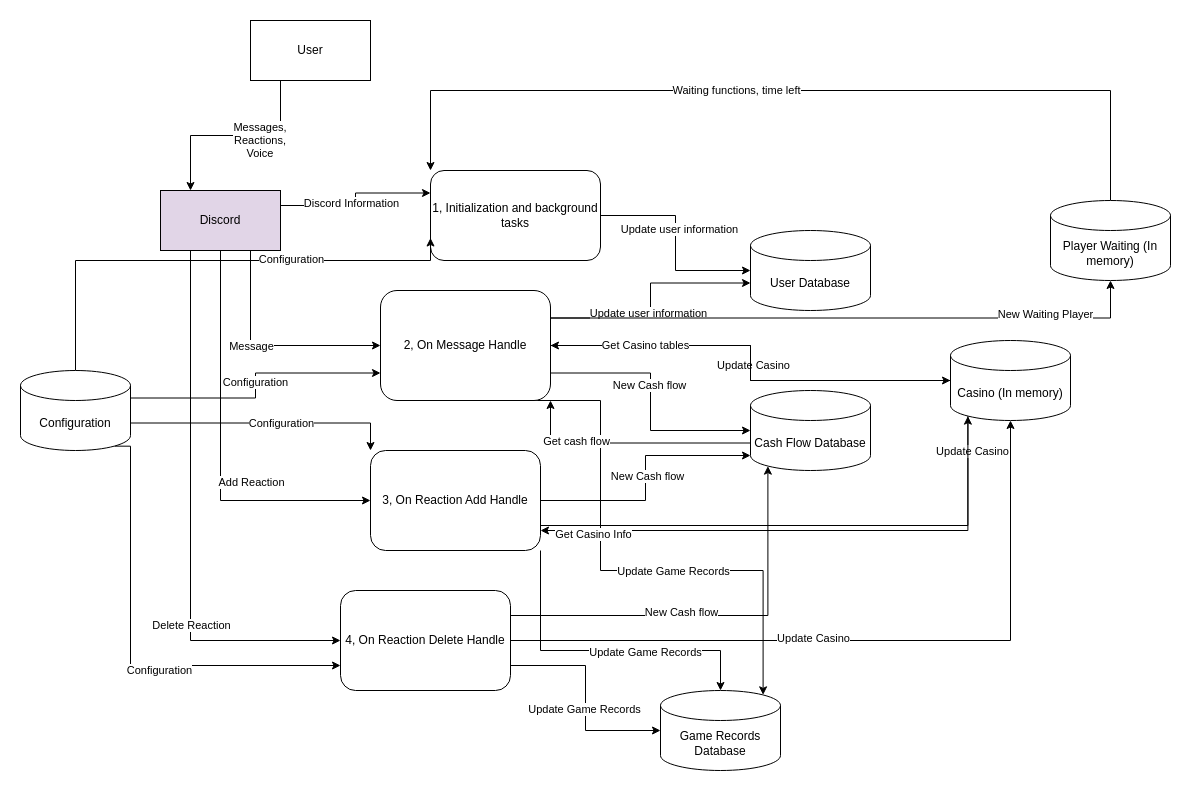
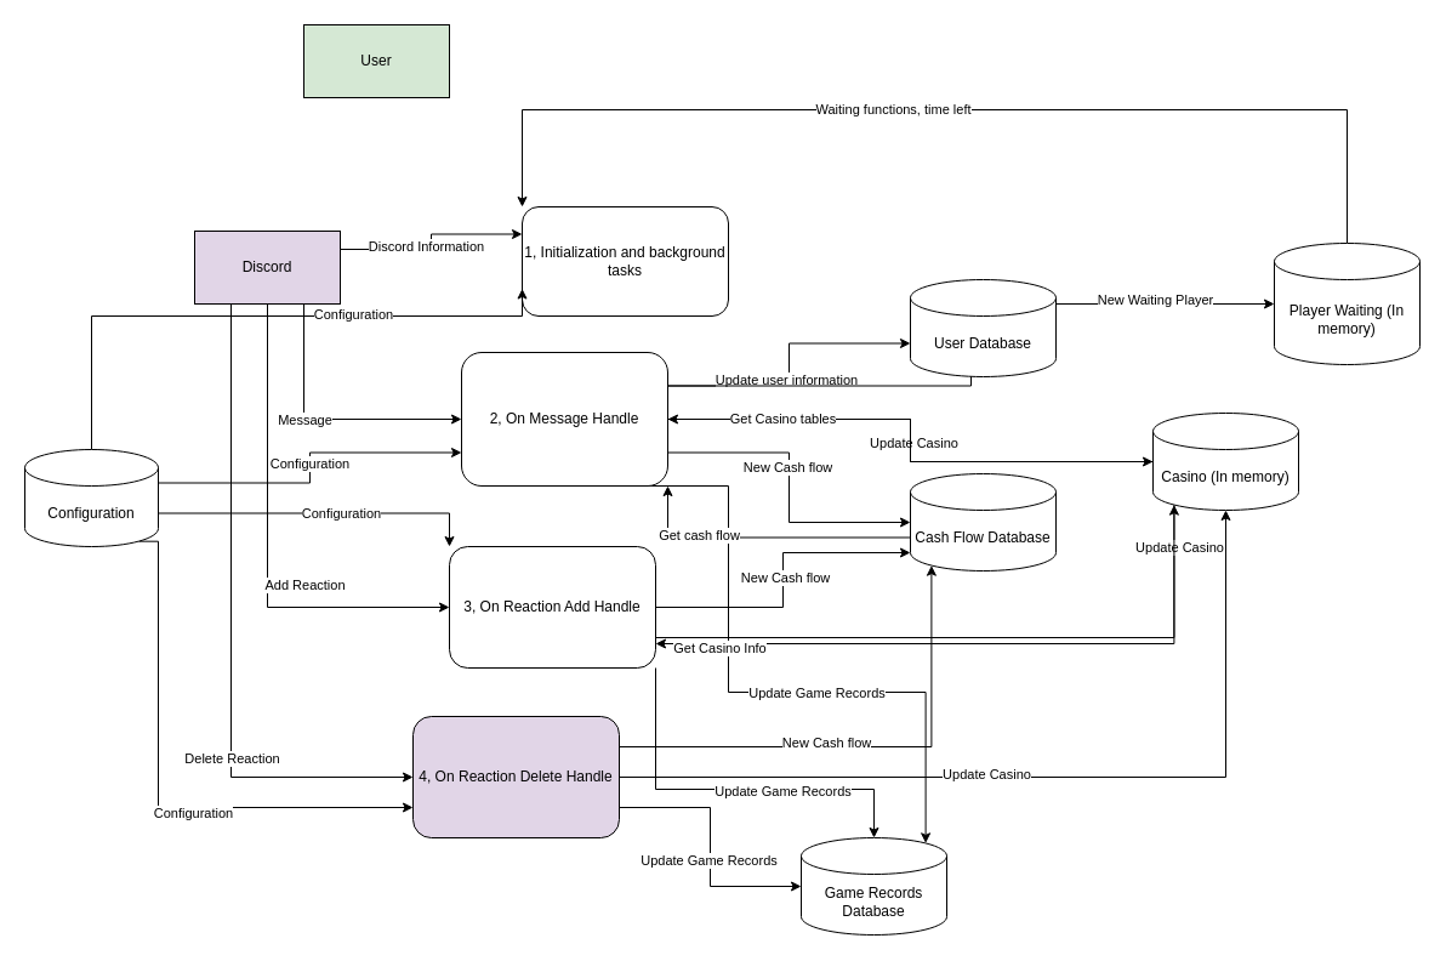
  <mxCell id="0" />
  <mxCell id="1" parent="0" />
- <mxCell id="2" style="edgeStyle=orthogonalEdgeStyle;rounded=0;orthogonalLoop=1;jettySize=auto;html=1;exitX=0.25;exitY=1;exitDx=0;exitDy=0;entryX=0.25;entryY=0;entryDx=0;entryDy=0;" edge="1" parent="1" source="4" target="13"><mxGeometry relative="1" as="geometry" /></mxCell>
- <mxCell id="3" value="Messages,&amp;nbsp;&lt;br&gt;Reactions,&amp;nbsp;&lt;br&gt;Voice&amp;nbsp;" style="edgeLabel;html=1;align=center;verticalAlign=middle;resizable=0;points=[];" vertex="1" connectable="0" parent="2"><mxGeometry x="-0.246" y="4" relative="1" as="geometry"><mxPoint as="offset" /></mxGeometry></mxCell>
- <mxCell id="4" value="User" style="rounded=0;whiteSpace=wrap;html=1;" vertex="1" parent="1"><mxGeometry x="250" y="20" width="120" height="60" as="geometry" /></mxCell>
+ <mxCell id="4" value="User" style="rounded=0;whiteSpace=wrap;html=1;fillColor=#d5e8d4;" vertex="1" parent="1"><mxGeometry x="250" y="20" width="120" height="60" as="geometry" /></mxCell>
  <mxCell id="5" style="edgeStyle=orthogonalEdgeStyle;rounded=0;orthogonalLoop=1;jettySize=auto;html=1;exitX=1;exitY=0.25;exitDx=0;exitDy=0;entryX=0;entryY=0.25;entryDx=0;entryDy=0;" edge="1" parent="1" source="13" target="27"><mxGeometry relative="1" as="geometry" /></mxCell>
  <mxCell id="6" value="Discord Information" style="edgeLabel;html=1;align=center;verticalAlign=middle;resizable=0;points=[];" vertex="1" connectable="0" parent="5"><mxGeometry x="-0.139" y="3" relative="1" as="geometry"><mxPoint as="offset" /></mxGeometry></mxCell>
  <mxCell id="7" style="edgeStyle=orthogonalEdgeStyle;rounded=0;orthogonalLoop=1;jettySize=auto;html=1;exitX=0.75;exitY=1;exitDx=0;exitDy=0;entryX=0;entryY=0.5;entryDx=0;entryDy=0;" edge="1" parent="1" source="13" target="24"><mxGeometry relative="1" as="geometry" /></mxCell>
  <mxCell id="8" value="Message" style="edgeLabel;html=1;align=center;verticalAlign=middle;resizable=0;points=[];" vertex="1" connectable="0" parent="7"><mxGeometry x="-0.153" relative="1" as="geometry"><mxPoint as="offset" /></mxGeometry></mxCell>
  <mxCell id="9" style="edgeStyle=orthogonalEdgeStyle;rounded=0;orthogonalLoop=1;jettySize=auto;html=1;exitX=0.5;exitY=1;exitDx=0;exitDy=0;entryX=0;entryY=0.5;entryDx=0;entryDy=0;" edge="1" parent="1" source="13" target="34"><mxGeometry relative="1" as="geometry" /></mxCell>
  <mxCell id="10" value="Add Reaction" style="edgeLabel;html=1;align=center;verticalAlign=middle;resizable=0;points=[];" vertex="1" connectable="0" parent="9"><mxGeometry x="0.126" relative="1" as="geometry"><mxPoint x="30" y="6" as="offset" /></mxGeometry></mxCell>
  <mxCell id="11" style="edgeStyle=orthogonalEdgeStyle;rounded=0;orthogonalLoop=1;jettySize=auto;html=1;exitX=0.25;exitY=1;exitDx=0;exitDy=0;entryX=0;entryY=0.5;entryDx=0;entryDy=0;" edge="1" parent="1" source="13" target="41"><mxGeometry relative="1" as="geometry" /></mxCell>
  <mxCell id="12" value="Delete Reaction" style="edgeLabel;html=1;align=center;verticalAlign=middle;resizable=0;points=[];" vertex="1" connectable="0" parent="11"><mxGeometry x="0.385" relative="1" as="geometry"><mxPoint as="offset" /></mxGeometry></mxCell>
  <mxCell id="13" value="Discord" style="rounded=0;whiteSpace=wrap;html=1;align=center;fillColor=#e1d5e7;" vertex="1" parent="1"><mxGeometry x="160" y="190" width="120" height="60" as="geometry" /></mxCell>
  <mxCell id="14" style="edgeStyle=orthogonalEdgeStyle;rounded=0;orthogonalLoop=1;jettySize=auto;html=1;exitX=1;exitY=0.25;exitDx=0;exitDy=0;entryX=0;entryY=0;entryDx=0;entryDy=52.5;entryPerimeter=0;" edge="1" parent="1" source="24" target="42"><mxGeometry relative="1" as="geometry" /></mxCell>
  <mxCell id="15" value="Update user information" style="edgeLabel;html=1;align=center;verticalAlign=middle;resizable=0;points=[];" vertex="1" connectable="0" parent="14"><mxGeometry x="-0.094" y="3" relative="1" as="geometry"><mxPoint y="1" as="offset" /></mxGeometry></mxCell>
  <mxCell id="16" style="edgeStyle=orthogonalEdgeStyle;rounded=0;orthogonalLoop=1;jettySize=auto;html=1;exitX=1;exitY=0.75;exitDx=0;exitDy=0;entryX=0;entryY=0.5;entryDx=0;entryDy=0;entryPerimeter=0;" edge="1" parent="1" source="24" target="45"><mxGeometry relative="1" as="geometry" /></mxCell>
  <mxCell id="17" value="New Cash flow" style="edgeLabel;html=1;align=center;verticalAlign=middle;resizable=0;points=[];" vertex="1" connectable="0" parent="16"><mxGeometry x="-0.13" y="-2" relative="1" as="geometry"><mxPoint as="offset" /></mxGeometry></mxCell>
  <mxCell id="18" style="edgeStyle=orthogonalEdgeStyle;rounded=0;orthogonalLoop=1;jettySize=auto;html=1;exitX=1;exitY=0.5;exitDx=0;exitDy=0;entryX=0;entryY=0.5;entryDx=0;entryDy=0;entryPerimeter=0;" edge="1" parent="1" source="24" target="51"><mxGeometry relative="1" as="geometry" /></mxCell>
  <mxCell id="19" value="Update Casino" style="edgeLabel;html=1;align=center;verticalAlign=middle;resizable=0;points=[];" vertex="1" connectable="0" parent="18"><mxGeometry x="0.009" y="2" relative="1" as="geometry"><mxPoint as="offset" /></mxGeometry></mxCell>
  <mxCell id="20" style="edgeStyle=orthogonalEdgeStyle;rounded=0;orthogonalLoop=1;jettySize=auto;html=1;exitX=1;exitY=0.25;exitDx=0;exitDy=0;" edge="1" parent="1" source="24" target="54"><mxGeometry relative="1" as="geometry" /></mxCell>
  <mxCell id="21" value="New Waiting Player" style="edgeLabel;html=1;align=center;verticalAlign=middle;resizable=0;points=[];" vertex="1" connectable="0" parent="20"><mxGeometry x="0.654" y="5" relative="1" as="geometry"><mxPoint y="1" as="offset" /></mxGeometry></mxCell>
  <mxCell id="22" style="edgeStyle=orthogonalEdgeStyle;rounded=0;orthogonalLoop=1;jettySize=auto;html=1;exitX=0.75;exitY=1;exitDx=0;exitDy=0;entryX=0.855;entryY=0;entryDx=0;entryDy=4.35;entryPerimeter=0;" edge="1" parent="1" source="24" target="46"><mxGeometry relative="1" as="geometry"><Array as="points"><mxPoint x="600" y="400" /><mxPoint x="600" y="570" /><mxPoint x="763" y="570" /></Array></mxGeometry></mxCell>
  <mxCell id="23" value="Update Game Records" style="edgeLabel;html=1;align=center;verticalAlign=middle;resizable=0;points=[];" vertex="1" connectable="0" parent="22"><mxGeometry x="0.218" relative="1" as="geometry"><mxPoint as="offset" /></mxGeometry></mxCell>
  <mxCell id="24" value="2, On Message Handle" style="rounded=1;whiteSpace=wrap;html=1;" vertex="1" parent="1"><mxGeometry x="380" y="290" width="170" height="110" as="geometry" /></mxCell>
- <mxCell id="25" style="edgeStyle=orthogonalEdgeStyle;rounded=0;orthogonalLoop=1;jettySize=auto;html=1;exitX=1;exitY=0.5;exitDx=0;exitDy=0;entryX=0;entryY=0.5;entryDx=0;entryDy=0;entryPerimeter=0;" edge="1" parent="1" source="27" target="42"><mxGeometry relative="1" as="geometry" /></mxCell>
- <mxCell id="26" value="Update user information" style="edgeLabel;html=1;align=center;verticalAlign=middle;resizable=0;points=[];" vertex="1" connectable="0" parent="25"><mxGeometry x="-0.141" y="3" relative="1" as="geometry"><mxPoint as="offset" /></mxGeometry></mxCell>
  <mxCell id="27" value="1, Initialization and background tasks" style="rounded=1;whiteSpace=wrap;html=1;" vertex="1" parent="1"><mxGeometry x="430" y="170" width="170" height="90" as="geometry" /></mxCell>
  <mxCell id="28" style="edgeStyle=orthogonalEdgeStyle;rounded=0;orthogonalLoop=1;jettySize=auto;html=1;exitX=1;exitY=0.5;exitDx=0;exitDy=0;entryX=0;entryY=1;entryDx=0;entryDy=-15;entryPerimeter=0;" edge="1" parent="1" source="34" target="45"><mxGeometry relative="1" as="geometry" /></mxCell>
  <mxCell id="29" value="New Cash flow" style="edgeLabel;html=1;align=center;verticalAlign=middle;resizable=0;points=[];" vertex="1" connectable="0" parent="28"><mxGeometry x="0.02" y="-1" relative="1" as="geometry"><mxPoint as="offset" /></mxGeometry></mxCell>
  <mxCell id="30" style="edgeStyle=orthogonalEdgeStyle;rounded=0;orthogonalLoop=1;jettySize=auto;html=1;exitX=1;exitY=0.75;exitDx=0;exitDy=0;entryX=0.145;entryY=1;entryDx=0;entryDy=-4.35;entryPerimeter=0;" edge="1" parent="1" source="34" target="51"><mxGeometry relative="1" as="geometry" /></mxCell>
  <mxCell id="31" value="Update Casino" style="edgeLabel;html=1;align=center;verticalAlign=middle;resizable=0;points=[];" vertex="1" connectable="0" parent="30"><mxGeometry x="0.872" y="-4" relative="1" as="geometry"><mxPoint as="offset" /></mxGeometry></mxCell>
  <mxCell id="32" style="edgeStyle=orthogonalEdgeStyle;rounded=0;orthogonalLoop=1;jettySize=auto;html=1;exitX=1;exitY=1;exitDx=0;exitDy=0;entryX=0.5;entryY=0;entryDx=0;entryDy=0;entryPerimeter=0;" edge="1" parent="1" source="34" target="46"><mxGeometry relative="1" as="geometry"><Array as="points"><mxPoint x="540" y="650" /><mxPoint x="720" y="650" /></Array></mxGeometry></mxCell>
  <mxCell id="33" value="Update Game Records" style="edgeLabel;html=1;align=center;verticalAlign=middle;resizable=0;points=[];" vertex="1" connectable="0" parent="32"><mxGeometry x="0.275" y="-1" relative="1" as="geometry"><mxPoint as="offset" /></mxGeometry></mxCell>
  <mxCell id="34" value="3, On Reaction Add Handle" style="rounded=1;whiteSpace=wrap;html=1;" vertex="1" parent="1"><mxGeometry x="370" y="450" width="170" height="100" as="geometry" /></mxCell>
  <mxCell id="35" style="edgeStyle=orthogonalEdgeStyle;rounded=0;orthogonalLoop=1;jettySize=auto;html=1;exitX=1;exitY=0.25;exitDx=0;exitDy=0;entryX=0.145;entryY=1;entryDx=0;entryDy=-4.35;entryPerimeter=0;" edge="1" parent="1" source="41" target="45"><mxGeometry relative="1" as="geometry" /></mxCell>
  <mxCell id="36" value="New Cash flow" style="edgeLabel;html=1;align=center;verticalAlign=middle;resizable=0;points=[];" vertex="1" connectable="0" parent="35"><mxGeometry x="-0.164" y="4" relative="1" as="geometry"><mxPoint as="offset" /></mxGeometry></mxCell>
  <mxCell id="37" style="edgeStyle=orthogonalEdgeStyle;rounded=0;orthogonalLoop=1;jettySize=auto;html=1;exitX=1;exitY=0.5;exitDx=0;exitDy=0;entryX=0.5;entryY=1;entryDx=0;entryDy=0;entryPerimeter=0;" edge="1" parent="1" source="41" target="51"><mxGeometry relative="1" as="geometry" /></mxCell>
  <mxCell id="38" value="Update Casino" style="edgeLabel;html=1;align=center;verticalAlign=middle;resizable=0;points=[];" vertex="1" connectable="0" parent="37"><mxGeometry x="-0.161" y="3" relative="1" as="geometry"><mxPoint as="offset" /></mxGeometry></mxCell>
  <mxCell id="39" style="edgeStyle=orthogonalEdgeStyle;rounded=0;orthogonalLoop=1;jettySize=auto;html=1;exitX=1;exitY=0.75;exitDx=0;exitDy=0;" edge="1" parent="1" source="41" target="46"><mxGeometry relative="1" as="geometry" /></mxCell>
  <mxCell id="40" value="Update Game Records" style="edgeLabel;html=1;align=center;verticalAlign=middle;resizable=0;points=[];" vertex="1" connectable="0" parent="39"><mxGeometry x="0.098" y="-2" relative="1" as="geometry"><mxPoint as="offset" /></mxGeometry></mxCell>
- <mxCell id="41" value="4, On Reaction Delete Handle" style="rounded=1;whiteSpace=wrap;html=1;" vertex="1" parent="1"><mxGeometry x="340" y="590" width="170" height="100" as="geometry" /></mxCell>
+ <mxCell id="41" value="4, On Reaction Delete Handle" style="rounded=1;whiteSpace=wrap;html=1;fillColor=#e1d5e7;" vertex="1" parent="1"><mxGeometry x="340" y="590" width="170" height="100" as="geometry" /></mxCell>
  <mxCell id="42" value="User Database" style="shape=cylinder3;whiteSpace=wrap;html=1;boundedLbl=1;backgroundOutline=1;size=15;" vertex="1" parent="1"><mxGeometry x="750" y="230" width="120" height="80" as="geometry" /></mxCell>
  <mxCell id="43" style="edgeStyle=orthogonalEdgeStyle;rounded=0;orthogonalLoop=1;jettySize=auto;html=1;exitX=0;exitY=0;exitDx=0;exitDy=52.5;exitPerimeter=0;entryX=1;entryY=1;entryDx=0;entryDy=0;" edge="1" parent="1" source="45" target="24"><mxGeometry relative="1" as="geometry" /></mxCell>
  <mxCell id="44" value="Get cash flow" style="edgeLabel;html=1;align=center;verticalAlign=middle;resizable=0;points=[];" vertex="1" connectable="0" parent="43"><mxGeometry x="0.443" y="-2" relative="1" as="geometry"><mxPoint as="offset" /></mxGeometry></mxCell>
  <mxCell id="45" value="Cash Flow Database" style="shape=cylinder3;whiteSpace=wrap;html=1;boundedLbl=1;backgroundOutline=1;size=15;" vertex="1" parent="1"><mxGeometry x="750" y="390" width="120" height="80" as="geometry" /></mxCell>
  <mxCell id="46" value="Game Records Database" style="shape=cylinder3;whiteSpace=wrap;html=1;boundedLbl=1;backgroundOutline=1;size=15;" vertex="1" parent="1"><mxGeometry x="660" y="690" width="120" height="80" as="geometry" /></mxCell>
  <mxCell id="47" style="edgeStyle=orthogonalEdgeStyle;rounded=0;orthogonalLoop=1;jettySize=auto;html=1;exitX=0;exitY=0.5;exitDx=0;exitDy=0;exitPerimeter=0;entryX=1;entryY=0.5;entryDx=0;entryDy=0;" edge="1" parent="1" source="51" target="24"><mxGeometry relative="1" as="geometry" /></mxCell>
  <mxCell id="48" value="Get Casino tables" style="edgeLabel;html=1;align=center;verticalAlign=middle;resizable=0;points=[];" vertex="1" connectable="0" parent="47"><mxGeometry x="0.568" y="-1" relative="1" as="geometry"><mxPoint as="offset" /></mxGeometry></mxCell>
  <mxCell id="49" style="edgeStyle=orthogonalEdgeStyle;rounded=0;orthogonalLoop=1;jettySize=auto;html=1;exitX=0.145;exitY=1;exitDx=0;exitDy=-4.35;exitPerimeter=0;" edge="1" parent="1" source="51"><mxGeometry relative="1" as="geometry"><mxPoint x="540" y="530" as="targetPoint" /><Array as="points"><mxPoint x="967" y="530" /></Array></mxGeometry></mxCell>
  <mxCell id="50" value="Get Casino Info" style="edgeLabel;html=1;align=center;verticalAlign=middle;resizable=0;points=[];" vertex="1" connectable="0" parent="49"><mxGeometry x="0.804" y="3" relative="1" as="geometry"><mxPoint as="offset" /></mxGeometry></mxCell>
  <mxCell id="51" value="Casino (In memory)" style="shape=cylinder3;whiteSpace=wrap;html=1;boundedLbl=1;backgroundOutline=1;size=15;" vertex="1" parent="1"><mxGeometry x="950" y="340" width="120" height="80" as="geometry" /></mxCell>
  <mxCell id="52" style="edgeStyle=orthogonalEdgeStyle;rounded=0;orthogonalLoop=1;jettySize=auto;html=1;exitX=0.5;exitY=0;exitDx=0;exitDy=0;exitPerimeter=0;entryX=0;entryY=0;entryDx=0;entryDy=0;" edge="1" parent="1" source="54" target="27"><mxGeometry relative="1" as="geometry"><Array as="points"><mxPoint x="1110" y="90" /><mxPoint x="430" y="90" /></Array></mxGeometry></mxCell>
  <mxCell id="53" value="Waiting functions, time left" style="edgeLabel;html=1;align=center;verticalAlign=middle;resizable=0;points=[];" vertex="1" connectable="0" parent="52"><mxGeometry x="0.115" y="-1" relative="1" as="geometry"><mxPoint as="offset" /></mxGeometry></mxCell>
- <mxCell id="54" value="Player Waiting (In memory)" style="shape=cylinder3;whiteSpace=wrap;html=1;boundedLbl=1;backgroundOutline=1;size=15;" vertex="1" parent="1"><mxGeometry x="1050" y="200" width="120" height="80" as="geometry" /></mxCell>
+ <mxCell id="54" value="Player Waiting (In memory)" style="shape=cylinder3;whiteSpace=wrap;html=1;boundedLbl=1;backgroundOutline=1;size=15;" vertex="1" parent="1"><mxGeometry x="1050" y="200" width="120" height="100" as="geometry" /></mxCell>
  <mxCell id="55" style="edgeStyle=orthogonalEdgeStyle;rounded=0;orthogonalLoop=1;jettySize=auto;html=1;exitX=0.5;exitY=0;exitDx=0;exitDy=0;exitPerimeter=0;entryX=0;entryY=0.75;entryDx=0;entryDy=0;" edge="1" parent="1" source="63" target="27"><mxGeometry relative="1" as="geometry"><Array as="points"><mxPoint x="75" y="260" /><mxPoint x="430" y="260" /></Array></mxGeometry></mxCell>
  <mxCell id="56" value="Configuration" style="edgeLabel;html=1;align=center;verticalAlign=middle;resizable=0;points=[];" vertex="1" connectable="0" parent="55"><mxGeometry x="0.333" y="2" relative="1" as="geometry"><mxPoint as="offset" /></mxGeometry></mxCell>
  <mxCell id="57" style="edgeStyle=orthogonalEdgeStyle;rounded=0;orthogonalLoop=1;jettySize=auto;html=1;exitX=1;exitY=0;exitDx=0;exitDy=27.5;exitPerimeter=0;entryX=0;entryY=0.75;entryDx=0;entryDy=0;" edge="1" parent="1" source="63" target="24"><mxGeometry relative="1" as="geometry" /></mxCell>
  <mxCell id="58" value="Configuration" style="edgeLabel;html=1;align=center;verticalAlign=middle;resizable=0;points=[];" vertex="1" connectable="0" parent="57"><mxGeometry x="0.022" y="1" relative="1" as="geometry"><mxPoint as="offset" /></mxGeometry></mxCell>
  <mxCell id="59" style="edgeStyle=orthogonalEdgeStyle;rounded=0;orthogonalLoop=1;jettySize=auto;html=1;exitX=1;exitY=0;exitDx=0;exitDy=52.5;exitPerimeter=0;entryX=0;entryY=0;entryDx=0;entryDy=0;" edge="1" parent="1" source="63" target="34"><mxGeometry relative="1" as="geometry" /></mxCell>
  <mxCell id="60" value="Configuration" style="edgeLabel;html=1;align=center;verticalAlign=middle;resizable=0;points=[];" vertex="1" connectable="0" parent="59"><mxGeometry x="0.121" y="1" relative="1" as="geometry"><mxPoint y="1" as="offset" /></mxGeometry></mxCell>
  <mxCell id="61" style="edgeStyle=orthogonalEdgeStyle;rounded=0;orthogonalLoop=1;jettySize=auto;html=1;exitX=0.855;exitY=1;exitDx=0;exitDy=-4.35;exitPerimeter=0;entryX=0;entryY=0.75;entryDx=0;entryDy=0;" edge="1" parent="1" source="63" target="41"><mxGeometry relative="1" as="geometry"><Array as="points"><mxPoint x="130" y="446" /><mxPoint x="130" y="665" /></Array></mxGeometry></mxCell>
  <mxCell id="62" value="Configuration" style="edgeLabel;html=1;align=center;verticalAlign=middle;resizable=0;points=[];" vertex="1" connectable="0" parent="61"><mxGeometry x="0.187" y="-4" relative="1" as="geometry"><mxPoint as="offset" /></mxGeometry></mxCell>
  <mxCell id="63" value="Configuration" style="shape=cylinder3;whiteSpace=wrap;html=1;boundedLbl=1;backgroundOutline=1;size=15;" vertex="1" parent="1"><mxGeometry x="20" y="370" width="110" height="80" as="geometry" /></mxCell>
